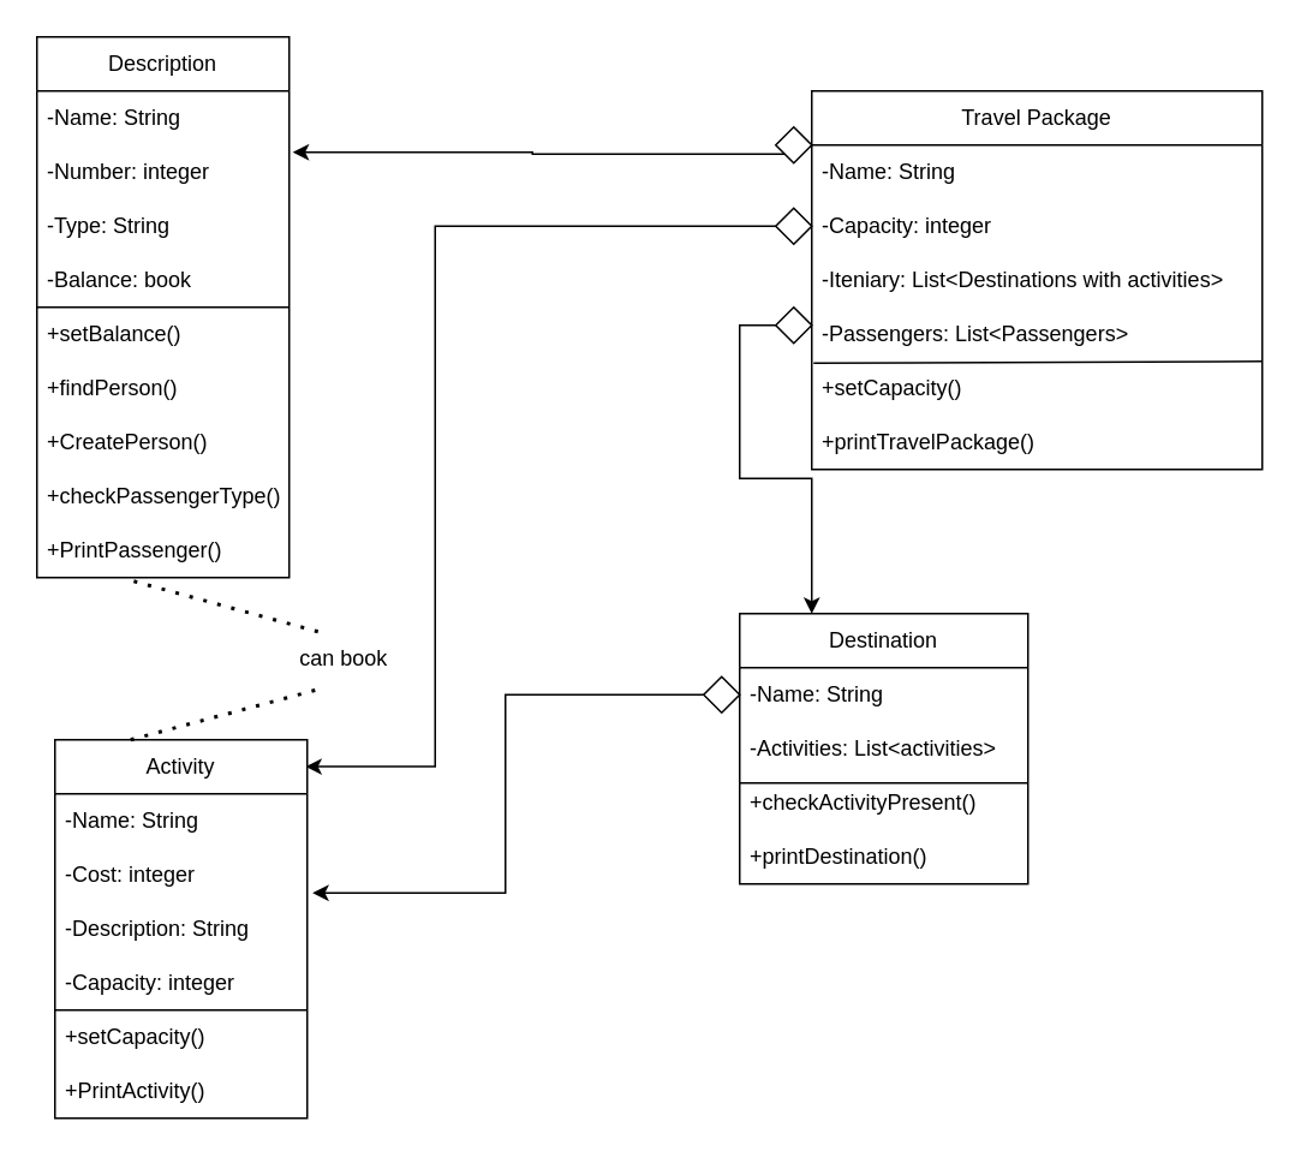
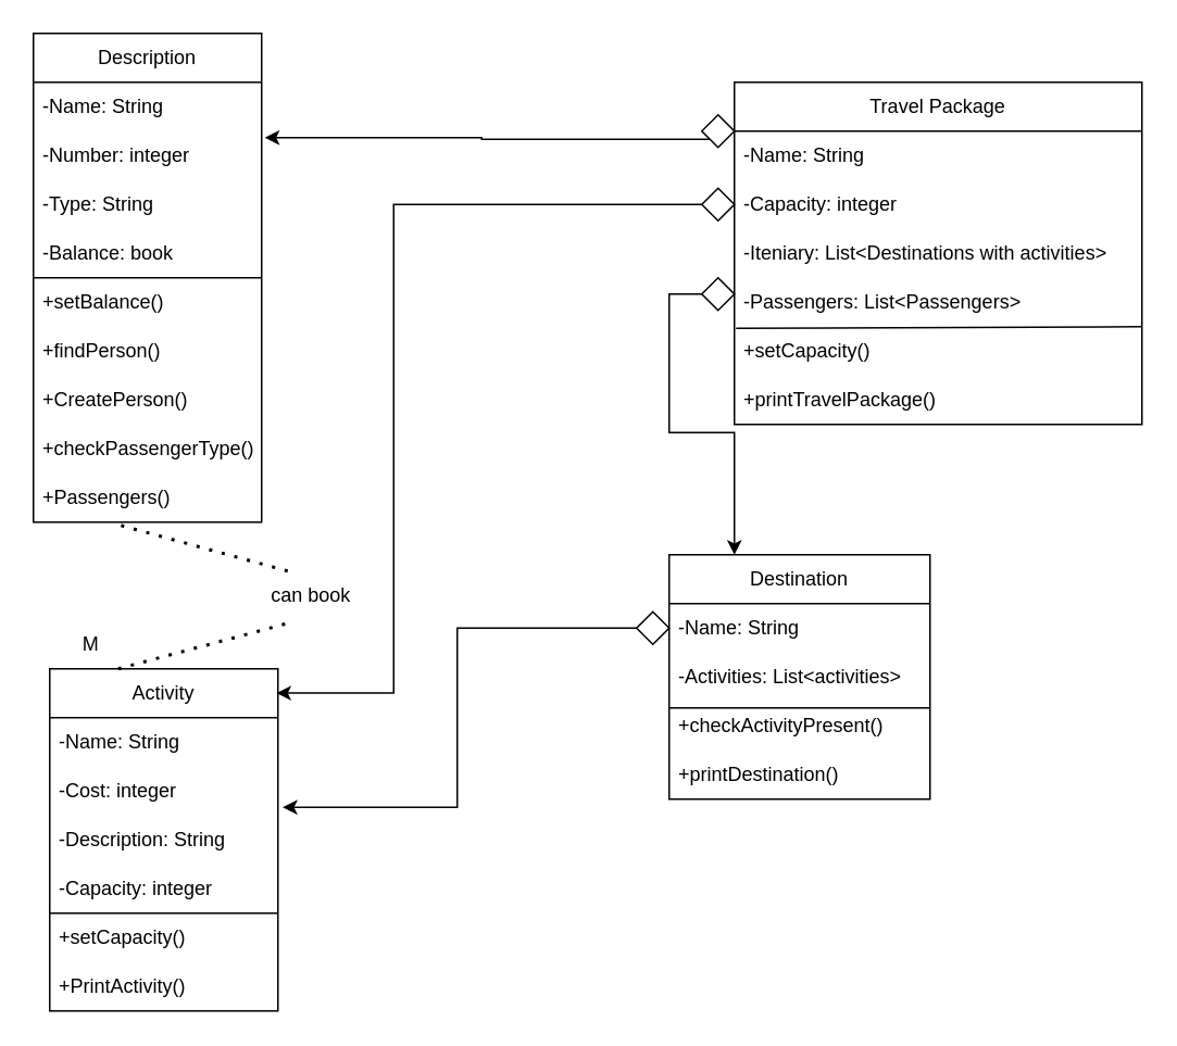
  <mxCell id="0" />
  <mxCell id="1" parent="0" />
  <mxCell id="2" style="edgeStyle=orthogonalEdgeStyle;rounded=0;orthogonalLoop=1;jettySize=auto;html=1;exitX=0;exitY=1;exitDx=0;exitDy=0;entryX=1.014;entryY=0.133;entryDx=0;entryDy=0;entryPerimeter=0;" edge="1" parent="1" source="3" target="10"><mxGeometry relative="1" as="geometry" /></mxCell>
  <mxCell id="3" value="" style="rhombus;whiteSpace=wrap;html=1;" vertex="1" parent="1"><mxGeometry x="430" y="70" width="20" height="20" as="geometry" /></mxCell>
  <mxCell id="4" style="edgeStyle=orthogonalEdgeStyle;rounded=0;orthogonalLoop=1;jettySize=auto;html=1;exitX=0;exitY=0.5;exitDx=0;exitDy=0;entryX=0.993;entryY=0.071;entryDx=0;entryDy=0;entryPerimeter=0;" edge="1" parent="1" source="5" target="19"><mxGeometry relative="1" as="geometry"><mxPoint x="240" y="440" as="targetPoint" /><Array as="points"><mxPoint x="241" y="125" /><mxPoint x="241" y="425" /></Array></mxGeometry></mxCell>
  <mxCell id="5" value="" style="rhombus;whiteSpace=wrap;html=1;" vertex="1" parent="1"><mxGeometry x="430" y="115" width="20" height="20" as="geometry" /></mxCell>
  <mxCell id="6" style="edgeStyle=orthogonalEdgeStyle;rounded=0;orthogonalLoop=1;jettySize=auto;html=1;exitX=0;exitY=0.5;exitDx=0;exitDy=0;entryX=0.25;entryY=0;entryDx=0;entryDy=0;" edge="1" parent="1" source="7" target="35"><mxGeometry relative="1" as="geometry" /></mxCell>
  <mxCell id="7" value="" style="rhombus;whiteSpace=wrap;html=1;" vertex="1" parent="1"><mxGeometry x="430" y="170" width="20" height="20" as="geometry" /></mxCell>
  <mxCell id="8" value="Description" style="swimlane;fontStyle=0;childLayout=stackLayout;horizontal=1;startSize=30;horizontalStack=0;resizeParent=1;resizeParentMax=0;resizeLast=0;collapsible=1;marginBottom=0;whiteSpace=wrap;html=1;" vertex="1" parent="1"><mxGeometry x="20" y="20" width="140" height="300" as="geometry" /></mxCell>
  <mxCell id="9" value="-Name: String" style="text;strokeColor=none;fillColor=none;align=left;verticalAlign=middle;spacingLeft=4;spacingRight=4;overflow=hidden;points=[[0,0.5],[1,0.5]];portConstraint=eastwest;rotatable=0;whiteSpace=wrap;html=1;" vertex="1" parent="8"><mxGeometry y="30" width="140" height="30" as="geometry" /></mxCell>
  <mxCell id="10" value="-Number: integer" style="text;strokeColor=none;fillColor=none;align=left;verticalAlign=middle;spacingLeft=4;spacingRight=4;overflow=hidden;points=[[0,0.5],[1,0.5]];portConstraint=eastwest;rotatable=0;whiteSpace=wrap;html=1;" vertex="1" parent="8"><mxGeometry y="60" width="140" height="30" as="geometry" /></mxCell>
  <mxCell id="11" value="-Type: String" style="text;strokeColor=none;fillColor=none;align=left;verticalAlign=middle;spacingLeft=4;spacingRight=4;overflow=hidden;points=[[0,0.5],[1,0.5]];portConstraint=eastwest;rotatable=0;whiteSpace=wrap;html=1;" vertex="1" parent="8"><mxGeometry y="90" width="140" height="30" as="geometry" /></mxCell>
  <mxCell id="12" value="-Balance: book" style="text;strokeColor=none;fillColor=none;align=left;verticalAlign=middle;spacingLeft=4;spacingRight=4;overflow=hidden;points=[[0,0.5],[1,0.5]];portConstraint=eastwest;rotatable=0;whiteSpace=wrap;html=1;" vertex="1" parent="8"><mxGeometry y="120" width="140" height="30" as="geometry" /></mxCell>
  <mxCell id="13" value="+setBalance()" style="text;strokeColor=none;fillColor=none;align=left;verticalAlign=middle;spacingLeft=4;spacingRight=4;overflow=hidden;points=[[0,0.5],[1,0.5]];portConstraint=eastwest;rotatable=0;whiteSpace=wrap;html=1;" vertex="1" parent="8"><mxGeometry y="150" width="140" height="30" as="geometry" /></mxCell>
  <mxCell id="14" value="+findPerson()" style="text;strokeColor=none;fillColor=none;align=left;verticalAlign=middle;spacingLeft=4;spacingRight=4;overflow=hidden;points=[[0,0.5],[1,0.5]];portConstraint=eastwest;rotatable=0;whiteSpace=wrap;html=1;" vertex="1" parent="8"><mxGeometry y="180" width="140" height="30" as="geometry" /></mxCell>
  <mxCell id="15" value="+CreatePerson()" style="text;strokeColor=none;fillColor=none;align=left;verticalAlign=middle;spacingLeft=4;spacingRight=4;overflow=hidden;points=[[0,0.5],[1,0.5]];portConstraint=eastwest;rotatable=0;whiteSpace=wrap;html=1;" vertex="1" parent="8"><mxGeometry y="210" width="140" height="30" as="geometry" /></mxCell>
  <mxCell id="16" value="+checkPassengerType()" style="text;strokeColor=none;fillColor=none;align=left;verticalAlign=middle;spacingLeft=4;spacingRight=4;overflow=hidden;points=[[0,0.5],[1,0.5]];portConstraint=eastwest;rotatable=0;whiteSpace=wrap;html=1;" vertex="1" parent="8"><mxGeometry y="240" width="140" height="30" as="geometry" /></mxCell>
- <mxCell id="17" value="+PrintPassenger()" style="text;strokeColor=none;fillColor=none;align=left;verticalAlign=middle;spacingLeft=4;spacingRight=4;overflow=hidden;points=[[0,0.5],[1,0.5]];portConstraint=eastwest;rotatable=0;whiteSpace=wrap;html=1;" vertex="1" parent="8"><mxGeometry y="270" width="140" height="30" as="geometry" /></mxCell>
+ <mxCell id="17" value="+Passengers()" style="text;strokeColor=none;fillColor=none;align=left;verticalAlign=middle;spacingLeft=4;spacingRight=4;overflow=hidden;points=[[0,0.5],[1,0.5]];portConstraint=eastwest;rotatable=0;whiteSpace=wrap;html=1;" vertex="1" parent="8"><mxGeometry y="270" width="140" height="30" as="geometry" /></mxCell>
  <mxCell id="18" value="" style="endArrow=none;html=1;rounded=0;exitX=0;exitY=0;exitDx=0;exitDy=0;exitPerimeter=0;" edge="1" parent="8" source="13"><mxGeometry width="50" height="50" relative="1" as="geometry"><mxPoint x="310" y="250" as="sourcePoint" /><mxPoint x="140" y="150" as="targetPoint" /></mxGeometry></mxCell>
  <mxCell id="19" value="Activity" style="swimlane;fontStyle=0;childLayout=stackLayout;horizontal=1;startSize=30;horizontalStack=0;resizeParent=1;resizeParentMax=0;resizeLast=0;collapsible=1;marginBottom=0;whiteSpace=wrap;html=1;" vertex="1" parent="1"><mxGeometry x="30" y="410" width="140" height="210" as="geometry" /></mxCell>
  <mxCell id="20" value="-Name: String" style="text;strokeColor=none;fillColor=none;align=left;verticalAlign=middle;spacingLeft=4;spacingRight=4;overflow=hidden;points=[[0,0.5],[1,0.5]];portConstraint=eastwest;rotatable=0;whiteSpace=wrap;html=1;" vertex="1" parent="19"><mxGeometry y="30" width="140" height="30" as="geometry" /></mxCell>
  <mxCell id="21" value="-Cost: integer" style="text;strokeColor=none;fillColor=none;align=left;verticalAlign=middle;spacingLeft=4;spacingRight=4;overflow=hidden;points=[[0,0.5],[1,0.5]];portConstraint=eastwest;rotatable=0;whiteSpace=wrap;html=1;" vertex="1" parent="19"><mxGeometry y="60" width="140" height="30" as="geometry" /></mxCell>
  <mxCell id="22" value="-Description: String" style="text;strokeColor=none;fillColor=none;align=left;verticalAlign=middle;spacingLeft=4;spacingRight=4;overflow=hidden;points=[[0,0.5],[1,0.5]];portConstraint=eastwest;rotatable=0;whiteSpace=wrap;html=1;" vertex="1" parent="19"><mxGeometry y="90" width="140" height="30" as="geometry" /></mxCell>
  <mxCell id="23" value="-Capacity: integer" style="text;strokeColor=none;fillColor=none;align=left;verticalAlign=middle;spacingLeft=4;spacingRight=4;overflow=hidden;points=[[0,0.5],[1,0.5]];portConstraint=eastwest;rotatable=0;whiteSpace=wrap;html=1;" vertex="1" parent="19"><mxGeometry y="120" width="140" height="30" as="geometry" /></mxCell>
  <mxCell id="24" value="" style="endArrow=none;html=1;rounded=0;exitX=0;exitY=0;exitDx=0;exitDy=0;exitPerimeter=0;" edge="1" parent="19"><mxGeometry width="50" height="50" relative="1" as="geometry"><mxPoint y="150" as="sourcePoint" /><mxPoint x="140" y="150" as="targetPoint" /></mxGeometry></mxCell>
  <mxCell id="25" value="+setCapacity()" style="text;strokeColor=none;fillColor=none;align=left;verticalAlign=middle;spacingLeft=4;spacingRight=4;overflow=hidden;points=[[0,0.5],[1,0.5]];portConstraint=eastwest;rotatable=0;whiteSpace=wrap;html=1;" vertex="1" parent="19"><mxGeometry y="150" width="140" height="30" as="geometry" /></mxCell>
  <mxCell id="26" value="+PrintActivity()" style="text;strokeColor=none;fillColor=none;align=left;verticalAlign=middle;spacingLeft=4;spacingRight=4;overflow=hidden;points=[[0,0.5],[1,0.5]];portConstraint=eastwest;rotatable=0;whiteSpace=wrap;html=1;" vertex="1" parent="19"><mxGeometry y="180" width="140" height="30" as="geometry" /></mxCell>
  <mxCell id="27" value="Travel Package" style="swimlane;fontStyle=0;childLayout=stackLayout;horizontal=1;startSize=30;horizontalStack=0;resizeParent=1;resizeParentMax=0;resizeLast=0;collapsible=1;marginBottom=0;whiteSpace=wrap;html=1;" vertex="1" parent="1"><mxGeometry x="450" y="50" width="250" height="210" as="geometry" /></mxCell>
  <mxCell id="28" value="-Name: String&lt;span style=&quot;white-space: pre;&quot;&gt; &lt;span style=&quot;white-space: pre;&quot;&gt; &lt;/span&gt;&lt;/span&gt;" style="text;strokeColor=none;fillColor=none;align=left;verticalAlign=middle;spacingLeft=4;spacingRight=4;overflow=hidden;points=[[0,0.5],[1,0.5]];portConstraint=eastwest;rotatable=0;whiteSpace=wrap;html=1;" vertex="1" parent="27"><mxGeometry y="30" width="250" height="30" as="geometry" /></mxCell>
  <mxCell id="29" value="-Capacity: integer" style="text;strokeColor=none;fillColor=none;align=left;verticalAlign=middle;spacingLeft=4;spacingRight=4;overflow=hidden;points=[[0,0.5],[1,0.5]];portConstraint=eastwest;rotatable=0;whiteSpace=wrap;html=1;" vertex="1" parent="27"><mxGeometry y="60" width="250" height="30" as="geometry" /></mxCell>
  <mxCell id="30" value="-Iteniary: List&amp;lt;Destinations with activities&amp;gt;" style="text;strokeColor=none;fillColor=none;align=left;verticalAlign=middle;spacingLeft=4;spacingRight=4;overflow=hidden;points=[[0,0.5],[1,0.5]];portConstraint=eastwest;rotatable=0;whiteSpace=wrap;html=1;" vertex="1" parent="27"><mxGeometry y="90" width="250" height="30" as="geometry" /></mxCell>
  <mxCell id="31" value="" style="endArrow=none;html=1;rounded=0;exitX=0.004;exitY=0.033;exitDx=0;exitDy=0;exitPerimeter=0;entryX=1;entryY=0;entryDx=0;entryDy=0;entryPerimeter=0;" edge="1" parent="27" source="33" target="33"><mxGeometry width="50" height="50" relative="1" as="geometry"><mxPoint x="20" y="120" as="sourcePoint" /><mxPoint x="160" y="120" as="targetPoint" /></mxGeometry></mxCell>
  <mxCell id="32" value="-Passengers: List&amp;lt;Passengers&amp;gt;" style="text;strokeColor=none;fillColor=none;align=left;verticalAlign=middle;spacingLeft=4;spacingRight=4;overflow=hidden;points=[[0,0.5],[1,0.5]];portConstraint=eastwest;rotatable=0;whiteSpace=wrap;html=1;" vertex="1" parent="27"><mxGeometry y="120" width="250" height="30" as="geometry" /></mxCell>
  <mxCell id="33" value="+setCapacity()" style="text;strokeColor=none;fillColor=none;align=left;verticalAlign=middle;spacingLeft=4;spacingRight=4;overflow=hidden;points=[[0,0.5],[1,0.5]];portConstraint=eastwest;rotatable=0;whiteSpace=wrap;html=1;" vertex="1" parent="27"><mxGeometry y="150" width="250" height="30" as="geometry" /></mxCell>
  <mxCell id="34" value="+printTravelPackage()" style="text;strokeColor=none;fillColor=none;align=left;verticalAlign=middle;spacingLeft=4;spacingRight=4;overflow=hidden;points=[[0,0.5],[1,0.5]];portConstraint=eastwest;rotatable=0;whiteSpace=wrap;html=1;" vertex="1" parent="27"><mxGeometry y="180" width="250" height="30" as="geometry" /></mxCell>
  <mxCell id="35" value="Destination" style="swimlane;fontStyle=0;childLayout=stackLayout;horizontal=1;startSize=30;horizontalStack=0;resizeParent=1;resizeParentMax=0;resizeLast=0;collapsible=1;marginBottom=0;whiteSpace=wrap;html=1;" vertex="1" parent="1"><mxGeometry x="410" y="340" width="160" height="150" as="geometry" /></mxCell>
  <mxCell id="36" value="-Name: String" style="text;strokeColor=none;fillColor=none;align=left;verticalAlign=middle;spacingLeft=4;spacingRight=4;overflow=hidden;points=[[0,0.5],[1,0.5]];portConstraint=eastwest;rotatable=0;whiteSpace=wrap;html=1;" vertex="1" parent="35"><mxGeometry y="30" width="160" height="30" as="geometry" /></mxCell>
  <mxCell id="37" value="-Activities: List&amp;lt;activities&amp;gt;" style="text;strokeColor=none;fillColor=none;align=left;verticalAlign=middle;spacingLeft=4;spacingRight=4;overflow=hidden;points=[[0,0.5],[1,0.5]];portConstraint=eastwest;rotatable=0;whiteSpace=wrap;html=1;" vertex="1" parent="35"><mxGeometry y="60" width="160" height="30" as="geometry" /></mxCell>
  <mxCell id="38" value="+checkActivityPresent()" style="text;strokeColor=none;fillColor=none;align=left;verticalAlign=middle;spacingLeft=4;spacingRight=4;overflow=hidden;points=[[0,0.5],[1,0.5]];portConstraint=eastwest;rotatable=0;whiteSpace=wrap;html=1;" vertex="1" parent="35"><mxGeometry y="90" width="160" height="30" as="geometry" /></mxCell>
  <mxCell id="39" value="+printDestination()" style="text;strokeColor=none;fillColor=none;align=left;verticalAlign=middle;spacingLeft=4;spacingRight=4;overflow=hidden;points=[[0,0.5],[1,0.5]];portConstraint=eastwest;rotatable=0;whiteSpace=wrap;html=1;" vertex="1" parent="35"><mxGeometry y="120" width="160" height="30" as="geometry" /></mxCell>
  <mxCell id="40" value="" style="endArrow=none;html=1;rounded=0;exitX=0;exitY=0.133;exitDx=0;exitDy=0;exitPerimeter=0;" edge="1" parent="35" source="38"><mxGeometry width="50" height="50" relative="1" as="geometry"><mxPoint x="-80" y="30" as="sourcePoint" /><mxPoint x="160" y="94" as="targetPoint" /></mxGeometry></mxCell>
  <mxCell id="41" style="edgeStyle=orthogonalEdgeStyle;rounded=0;orthogonalLoop=1;jettySize=auto;html=1;exitX=0;exitY=0.5;exitDx=0;exitDy=0;entryX=1.021;entryY=-0.167;entryDx=0;entryDy=0;entryPerimeter=0;" edge="1" parent="1" source="42" target="22"><mxGeometry relative="1" as="geometry" /></mxCell>
  <mxCell id="42" value="" style="rhombus;whiteSpace=wrap;html=1;" vertex="1" parent="1"><mxGeometry x="390" y="375" width="20" height="20" as="geometry" /></mxCell>
  <mxCell id="43" value="" style="endArrow=none;dashed=1;html=1;dashPattern=1 3;strokeWidth=2;rounded=0;exitX=0.3;exitY=0;exitDx=0;exitDy=0;exitPerimeter=0;entryX=0.357;entryY=1.033;entryDx=0;entryDy=0;entryPerimeter=0;" edge="1" parent="1" source="46" target="17"><mxGeometry width="50" height="50" relative="1" as="geometry"><mxPoint x="180" y="230" as="sourcePoint" /><mxPoint x="72" y="340" as="targetPoint" /></mxGeometry></mxCell>
+ <mxCell id="44" value="M" style="text;html=1;align=center;verticalAlign=middle;resizable=0;points=[];autosize=1;strokeColor=none;fillColor=none;" vertex="1" parent="1"><mxGeometry x="40" y="380" width="30" height="30" as="geometry" /></mxCell>
  <mxCell id="45" value="" style="endArrow=none;dashed=1;html=1;dashPattern=1 3;strokeWidth=2;rounded=0;exitX=0.3;exitY=0;exitDx=0;exitDy=0;exitPerimeter=0;entryX=0.357;entryY=1.033;entryDx=0;entryDy=0;entryPerimeter=0;" edge="1" parent="1" source="19" target="46"><mxGeometry width="50" height="50" relative="1" as="geometry"><mxPoint x="72" y="410" as="sourcePoint" /><mxPoint x="70" y="321" as="targetPoint" /></mxGeometry></mxCell>
  <mxCell id="46" value="can book&lt;br&gt;" style="text;html=1;align=center;verticalAlign=middle;resizable=0;points=[];autosize=1;strokeColor=none;fillColor=none;" vertex="1" parent="1"><mxGeometry x="155" y="350" width="70" height="30" as="geometry" /></mxCell>
